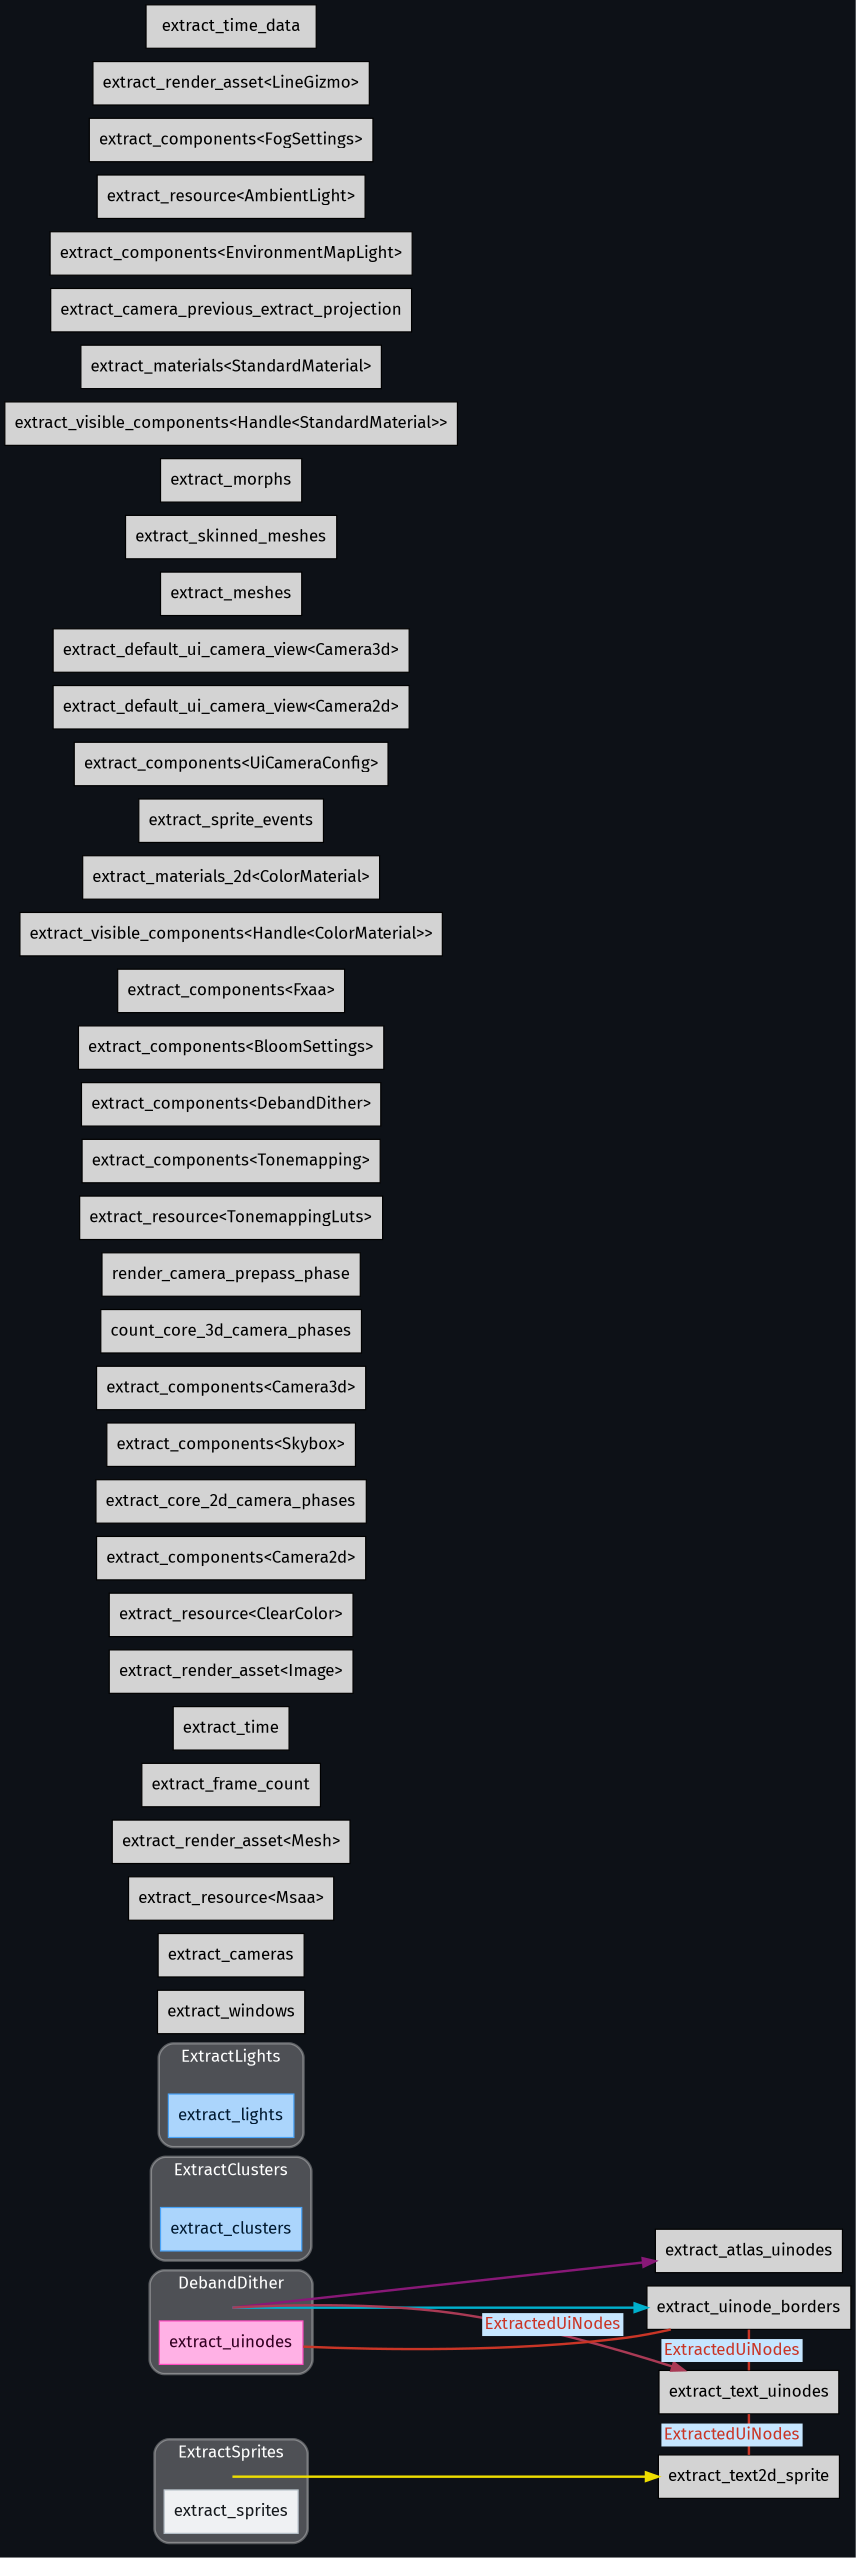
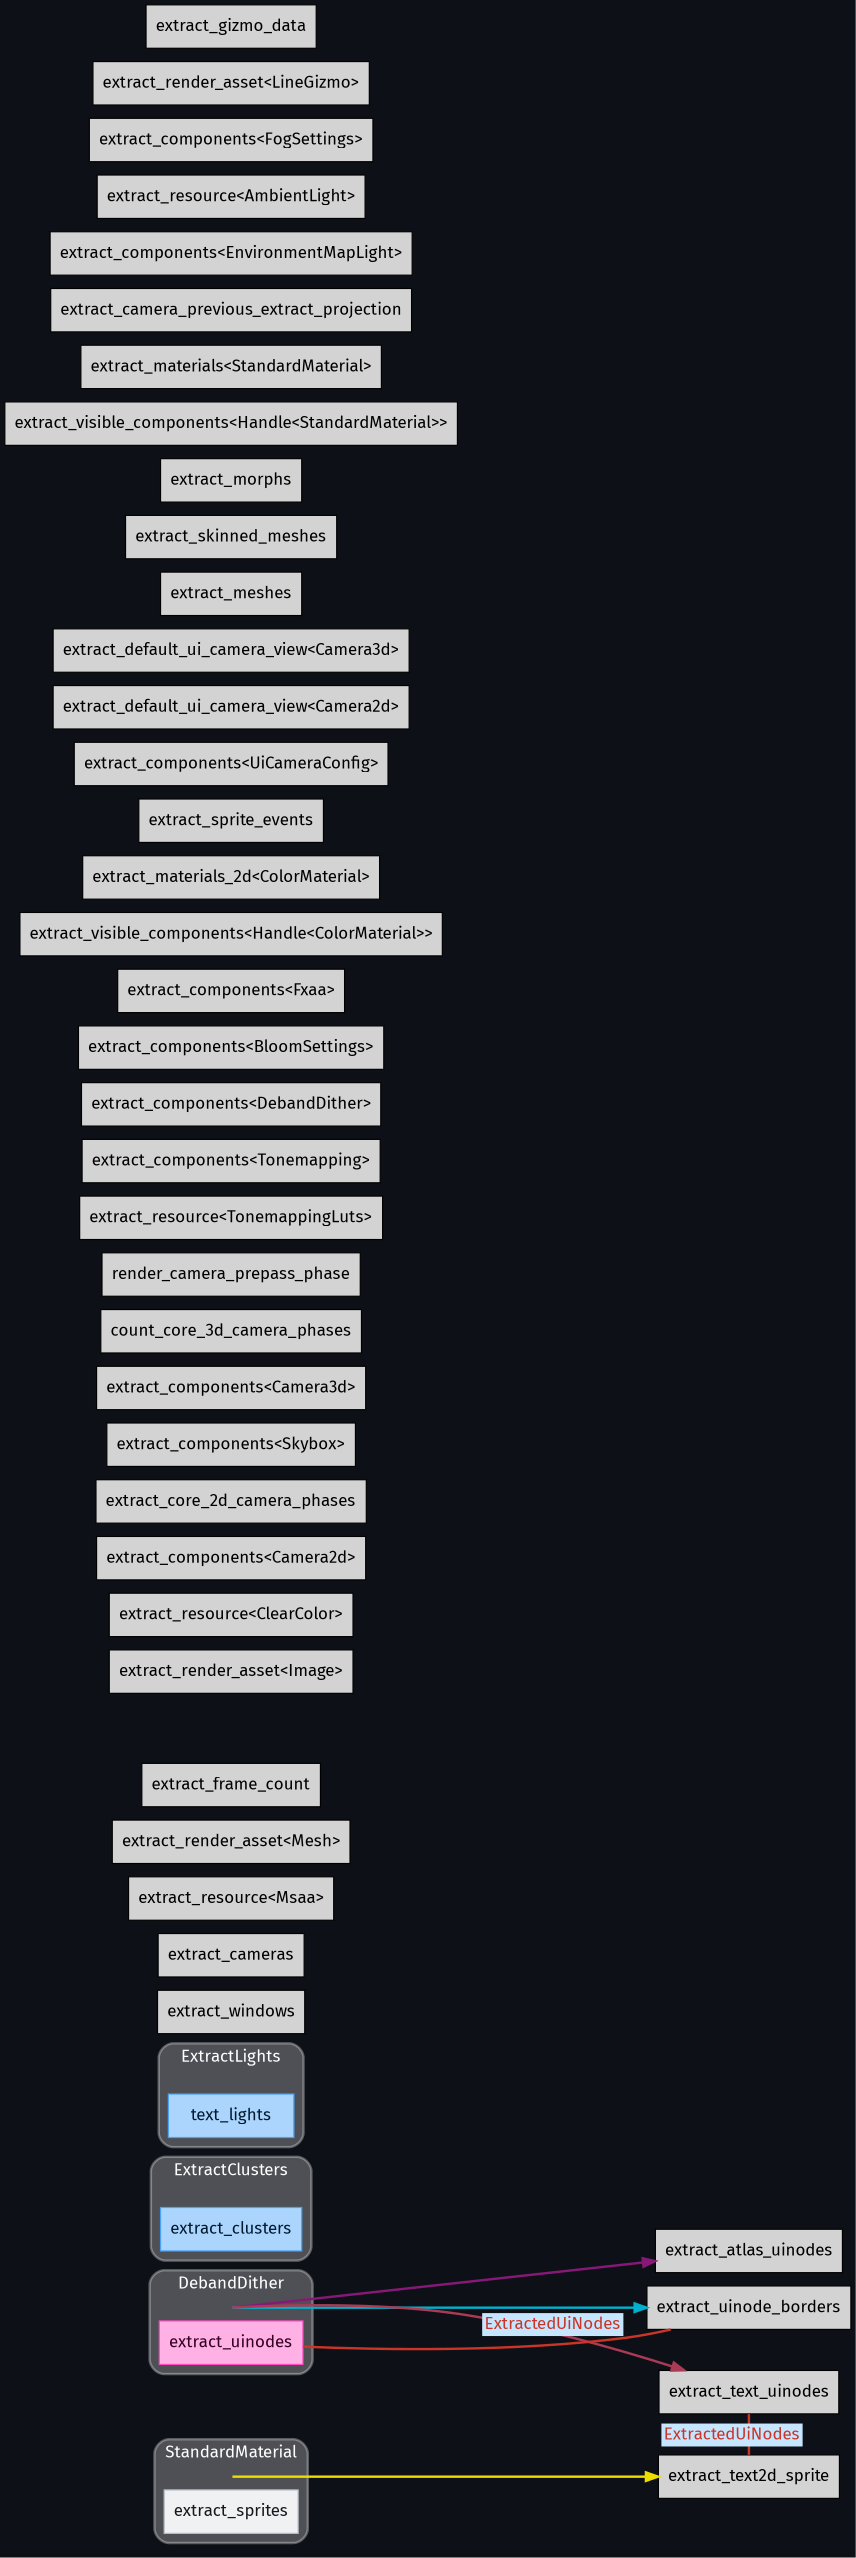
  digraph {
    bgcolor="#0d1117"
    compound=true
    fontname="Fira Sans"
    nodesep=0.15
    rankdir=LR
    splines=spline
    node [fontname="Fira Sans" shape=box style=filled]
    edge [color="#c93526" fontname="Fira Sans" penwidth=2]
    "set_marker_node_Set(33)" [height=0 shape=point style=invis]
    n2 [color="#ff4bc2" fillcolor="#ffb1e5" fontcolor="#320021" label=extract_uinodes penwidth=1]
    "set_marker_node_Set(26)" [height=0 shape=point style=invis]
    n4 [color="#b4bec7" fillcolor="#eff1f3" fontcolor="#15191d" label=extract_sprites penwidth=1]
    "set_marker_node_Set(47)" [height=0 shape=point style=invis]
    n6 [color="#48a3f8" fillcolor="#abd5fc" fontcolor="#011a31" label=extract_clusters penwidth=1]
    "set_marker_node_Set(49)" [height=0 shape=point style=invis]
-   n8 [color="#48a3f8" fillcolor="#abd5fc" fontcolor="#011a31" label=extract_lights penwidth=1]
+   n8 [color="#48a3f8" fillcolor="#abd5fc" fontcolor="#011a31" label=text_lights penwidth=1]
    n9 [label=extract_atlas_uinodes]
    n10 [label=extract_uinode_borders]
    n11 [label=extract_text_uinodes]
    n12 [label=extract_text2d_sprite]
    n13 [label=extract_windows]
    n14 [label=extract_cameras]
    n15 [label="extract_resource<Msaa>"]
    n16 [label="extract_render_asset<Mesh>"]
    n17 [label=extract_frame_count]
-   n18 [label=extract_time]
    n19 [label="extract_render_asset<Image>"]
    n20 [label="extract_resource<ClearColor>"]
    n21 [label="extract_components<Camera2d>"]
    n22 [label=extract_core_2d_camera_phases]
    n23 [label="extract_components<Skybox>"]
    n24 [label="extract_components<Camera3d>"]
    n25 [label=count_core_3d_camera_phases]
    n26 [label=render_camera_prepass_phase]
    n27 [label="extract_resource<TonemappingLuts>"]
    n28 [label="extract_components<Tonemapping>"]
    n29 [label="extract_components<DebandDither>"]
    n30 [label="extract_components<BloomSettings>"]
    n31 [label="extract_components<Fxaa>"]
    n32 [label="extract_visible_components<Handle<ColorMaterial>>"]
    n33 [label="extract_materials_2d<ColorMaterial>"]
    n34 [label=extract_sprite_events]
    n35 [label="extract_components<UiCameraConfig>"]
    n36 [label="extract_default_ui_camera_view<Camera2d>"]
    n37 [label="extract_default_ui_camera_view<Camera3d>"]
    n38 [label=extract_meshes]
    n39 [label=extract_skinned_meshes]
    n40 [label=extract_morphs]
    n41 [label="extract_visible_components<Handle<StandardMaterial>>"]
    n42 [label="extract_materials<StandardMaterial>"]
    n43 [label=extract_camera_previous_extract_projection]
    n44 [label="extract_components<EnvironmentMapLight>"]
    n45 [label="extract_resource<AmbientLight>"]
    n46 [label="extract_components<FogSettings>"]
    n47 [label="extract_render_asset<LineGizmo>"]
-   n48 [label=extract_time_data]
+   n48 [label=extract_gizmo_data]
    subgraph cluster_1 {
      color="#ffffff50"
      fillcolor="#ffffff44"
      fontcolor="#ffffff"
      label=DebandDither
      penwidth=2
      style="rounded,filled"
      "set_marker_node_Set(33)"
      n2
    }
    subgraph cluster_2 {
      color="#ffffff50"
      fillcolor="#ffffff44"
      fontcolor="#ffffff"
-     label=ExtractSprites
+     label=StandardMaterial
      penwidth=2
      style="rounded,filled"
      "set_marker_node_Set(26)"
      n4
    }
    subgraph cluster_3 {
      color="#ffffff50"
      fillcolor="#ffffff44"
      fontcolor="#ffffff"
      label=ExtractClusters
      penwidth=2
      style="rounded,filled"
      "set_marker_node_Set(47)"
      n6
    }
    subgraph cluster_4 {
      color="#ffffff50"
      fillcolor="#ffffff44"
      fontcolor="#ffffff"
      label=ExtractLights
      penwidth=2
      style="rounded,filled"
      "set_marker_node_Set(49)"
      n8
    }
    "set_marker_node_Set(33)" -> n9 [color="#881877"]
    "set_marker_node_Set(33)" -> n10 [color="#00b0cc"]
    "set_marker_node_Set(33)" -> n11 [color="#aa3a55"]
    "set_marker_node_Set(26)" -> n12 [color="#eede00"]
    n10 -> n2 [constraint=false dir=none fontcolor="#c93526" label=<<table border="0" cellborder="0"><tr><td bgcolor="#c6e6ff">ExtractedUiNodes</td></tr></table>>]
-   n11 -> n10 [constraint=false dir=none fontcolor="#c93526" label=<<table border="0" cellborder="0"><tr><td bgcolor="#c6e6ff">ExtractedUiNodes</td></tr></table>>]
    n11 -> n12 [constraint=false dir=none fontcolor="#c93526" label=<<table border="0" cellborder="0"><tr><td bgcolor="#c6e6ff">ExtractedUiNodes</td></tr></table>>]
  }
